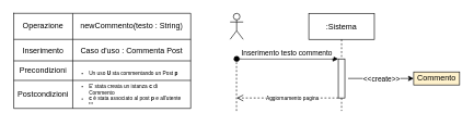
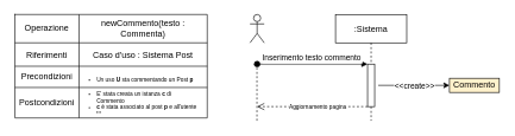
  <mxCell id="0" />
  <mxCell id="1" parent="0" />
  <mxCell id="2" value=":Sistema" style="shape=umlLifeline;perimeter=lifelinePerimeter;container=1;collapsible=0;recursiveResize=0;rounded=0;shadow=0;strokeWidth=1;" parent="1" vertex="1"><mxGeometry x="470" y="20" width="100" height="150" as="geometry" /></mxCell>
  <mxCell id="3" value="" style="points=[];perimeter=orthogonalPerimeter;rounded=0;shadow=0;strokeWidth=1;" parent="2" vertex="1"><mxGeometry x="45" y="70" width="10" height="60" as="geometry" /></mxCell>
  <mxCell id="4" value="Inserimento testo commento" style="verticalAlign=bottom;startArrow=oval;endArrow=block;startSize=8;shadow=0;strokeWidth=1;" parent="2" target="3" edge="1"><mxGeometry x="-0.002" relative="1" as="geometry"><mxPoint x="-110" y="70" as="sourcePoint" /><mxPoint as="offset" /></mxGeometry></mxCell>
  <mxCell id="5" value="" style="verticalAlign=bottom;endArrow=open;dashed=1;endSize=8;shadow=0;strokeWidth=1;" parent="1" source="3" edge="1"><mxGeometry x="1" y="60" relative="1" as="geometry"><mxPoint x="360" y="150" as="targetPoint" /><mxPoint x="460" y="190" as="sourcePoint" /><mxPoint x="-60" y="-60" as="offset" /></mxGeometry></mxCell>
  <mxCell id="6" value="Aggiornamento pagina" style="edgeLabel;html=1;align=center;verticalAlign=middle;resizable=0;points=[];fontSize=8;" vertex="1" connectable="0" parent="5"><mxGeometry x="-0.084" y="-1" relative="1" as="geometry"><mxPoint as="offset" /></mxGeometry></mxCell>
  <mxCell id="7" value="" style="shape=umlActor;verticalLabelPosition=bottom;verticalAlign=top;html=1;outlineConnect=0;" vertex="1" parent="1"><mxGeometry y="20" width="20" height="40" as="geometry" x="350" /></mxCell>
  <mxCell id="8" value="" style="endArrow=none;dashed=1;html=1;rounded=0;" edge="1" parent="1"><mxGeometry width="50" height="50" relative="1" as="geometry"><mxPoint x="359.76" y="170" as="sourcePoint" /><mxPoint x="359.76" y="90" as="targetPoint" /></mxGeometry></mxCell>
  <mxCell id="9" value="" style="endArrow=classic;html=1;rounded=0;" edge="1" parent="1"><mxGeometry relative="1" as="geometry"><mxPoint x="530" y="120" as="sourcePoint" /><mxPoint x="630" y="120" as="targetPoint" /></mxGeometry></mxCell>
  <mxCell id="10" value="&amp;lt;&amp;lt;create&amp;gt;&amp;gt;" style="edgeLabel;resizable=0;html=1;align=center;verticalAlign=middle;" connectable="0" vertex="1" parent="9"><mxGeometry relative="1" as="geometry" /></mxCell>
  <mxCell id="11" value="Commento" style="rounded=0;whiteSpace=wrap;html=1;fillColor=#fff2cc;" vertex="1" parent="1"><mxGeometry x="630" y="110" width="70" height="20" as="geometry" /></mxCell>
  <mxCell id="12" value="" style="shape=table;startSize=0;container=1;collapsible=0;childLayout=tableLayout;" vertex="1" parent="1"><mxGeometry x="20" y="20" width="270" height="146" as="geometry" /></mxCell>
  <mxCell id="13" value="" style="shape=tableRow;horizontal=0;startSize=0;swimlaneHead=0;swimlaneBody=0;strokeColor=inherit;top=0;left=0;bottom=0;right=0;collapsible=0;dropTarget=0;fillColor=none;points=[[0,0.5],[1,0.5]];portConstraint=eastwest;" vertex="1" parent="12"><mxGeometry width="270" height="40" as="geometry" /></mxCell>
  <mxCell id="14" value="Operazione" style="shape=partialRectangle;html=1;whiteSpace=wrap;connectable=0;strokeColor=inherit;overflow=hidden;fillColor=none;top=0;left=0;bottom=0;right=0;pointerEvents=1;" vertex="1" parent="13"><mxGeometry width="90" height="40" as="geometry"><mxRectangle width="90" height="40" as="alternateBounds" /></mxGeometry></mxCell>
- <mxCell id="15" value="newCommento(testo : String)" style="shape=partialRectangle;html=1;whiteSpace=wrap;connectable=0;strokeColor=inherit;overflow=hidden;fillColor=none;top=0;left=0;bottom=0;right=0;pointerEvents=1;" vertex="1" parent="13"><mxGeometry x="90" width="180" height="40" as="geometry"><mxRectangle width="180" height="40" as="alternateBounds" /></mxGeometry></mxCell>
+ <mxCell id="15" value="newCommento(testo : Commenta)" style="shape=partialRectangle;html=1;whiteSpace=wrap;connectable=0;strokeColor=inherit;overflow=hidden;fillColor=none;top=0;left=0;bottom=0;right=0;pointerEvents=1;" vertex="1" parent="13"><mxGeometry x="90" width="180" height="40" as="geometry"><mxRectangle width="180" height="40" as="alternateBounds" /></mxGeometry></mxCell>
  <mxCell id="16" value="" style="shape=tableRow;horizontal=0;startSize=0;swimlaneHead=0;swimlaneBody=0;strokeColor=inherit;top=0;left=0;bottom=0;right=0;collapsible=0;dropTarget=0;fillColor=none;points=[[0,0.5],[1,0.5]];portConstraint=eastwest;" vertex="1" parent="12"><mxGeometry y="40" width="270" height="33" as="geometry" /></mxCell>
- <mxCell id="17" value="Inserimento" style="shape=partialRectangle;html=1;whiteSpace=wrap;connectable=0;strokeColor=inherit;overflow=hidden;fillColor=none;top=0;left=0;bottom=0;right=0;pointerEvents=1;" vertex="1" parent="16"><mxGeometry width="90" height="33" as="geometry"><mxRectangle width="90" height="33" as="alternateBounds" /></mxGeometry></mxCell>
- <mxCell id="18" value="Caso d'uso : Commenta Post" style="shape=partialRectangle;html=1;whiteSpace=wrap;connectable=0;strokeColor=inherit;overflow=hidden;fillColor=none;top=0;left=0;bottom=0;right=0;pointerEvents=1;" vertex="1" parent="16"><mxGeometry x="90" width="180" height="33" as="geometry"><mxRectangle width="180" height="33" as="alternateBounds" /></mxGeometry></mxCell>
+ <mxCell id="17" value="Riferimenti" style="shape=partialRectangle;html=1;whiteSpace=wrap;connectable=0;strokeColor=inherit;overflow=hidden;fillColor=none;top=0;left=0;bottom=0;right=0;pointerEvents=1;" vertex="1" parent="16"><mxGeometry width="90" height="33" as="geometry"><mxRectangle width="90" height="33" as="alternateBounds" /></mxGeometry></mxCell>
+ <mxCell id="18" value="Caso d'uso : Sistema Post" style="shape=partialRectangle;html=1;whiteSpace=wrap;connectable=0;strokeColor=inherit;overflow=hidden;fillColor=none;top=0;left=0;bottom=0;right=0;pointerEvents=1;" vertex="1" parent="16"><mxGeometry x="90" width="180" height="33" as="geometry"><mxRectangle width="180" height="33" as="alternateBounds" /></mxGeometry></mxCell>
  <mxCell id="19" value="" style="shape=tableRow;horizontal=0;startSize=0;swimlaneHead=0;swimlaneBody=0;strokeColor=inherit;top=0;left=0;bottom=0;right=0;collapsible=0;dropTarget=0;fillColor=none;points=[[0,0.5],[1,0.5]];portConstraint=eastwest;" vertex="1" parent="12"><mxGeometry y="73" width="270" height="30" as="geometry" /></mxCell>
  <mxCell id="20" value="Precondizioni" style="shape=partialRectangle;html=1;whiteSpace=wrap;connectable=0;strokeColor=inherit;overflow=hidden;fillColor=none;top=0;left=0;bottom=0;right=0;pointerEvents=1;" vertex="1" parent="19"><mxGeometry width="90" height="30" as="geometry"><mxRectangle width="90" height="30" as="alternateBounds" /></mxGeometry></mxCell>
  <mxCell id="21" value="" style="shape=partialRectangle;html=1;whiteSpace=wrap;connectable=0;strokeColor=inherit;overflow=hidden;fillColor=none;top=0;left=0;bottom=0;right=0;pointerEvents=1;" vertex="1" parent="19"><mxGeometry x="90" width="180" height="30" as="geometry"><mxRectangle width="180" height="30" as="alternateBounds" /></mxGeometry></mxCell>
  <mxCell id="22" value="" style="shape=tableRow;horizontal=0;startSize=0;swimlaneHead=0;swimlaneBody=0;strokeColor=inherit;top=0;left=0;bottom=0;right=0;collapsible=0;dropTarget=0;fillColor=none;points=[[0,0.5],[1,0.5]];portConstraint=eastwest;" vertex="1" parent="12"><mxGeometry y="103" width="270" height="43" as="geometry" /></mxCell>
  <mxCell id="23" value="Postcondizioni" style="shape=partialRectangle;html=1;whiteSpace=wrap;connectable=0;strokeColor=inherit;overflow=hidden;fillColor=none;top=0;left=0;bottom=0;right=0;pointerEvents=1;" vertex="1" parent="22"><mxGeometry width="90" height="43" as="geometry"><mxRectangle width="90" height="43" as="alternateBounds" /></mxGeometry></mxCell>
  <mxCell id="24" value="" style="shape=partialRectangle;html=1;whiteSpace=wrap;connectable=0;strokeColor=inherit;overflow=hidden;fillColor=none;top=0;left=0;bottom=0;right=0;pointerEvents=1;" vertex="1" parent="22"><mxGeometry x="90" width="180" height="43" as="geometry"><mxRectangle width="180" height="43" as="alternateBounds" /></mxGeometry></mxCell>
  <mxCell id="25" value="&lt;ul&gt;&lt;li&gt;Un uso &lt;b&gt;U&lt;/b&gt; sta commentando un Post &lt;b&gt;p&lt;/b&gt;&lt;br&gt;&lt;/li&gt;&lt;/ul&gt;" style="text;html=1;strokeColor=none;fillColor=none;spacing=5;spacingTop=-20;whiteSpace=wrap;overflow=hidden;rounded=0;fontSize=8;" vertex="1" parent="1"><mxGeometry x="90" y="110" width="190" height="20" as="geometry" /></mxCell>
  <mxCell id="26" value="&lt;ul&gt;&lt;li&gt;E' stata creata un istanza &lt;b&gt;c&lt;/b&gt; di Commento&lt;/li&gt;&lt;li&gt;&lt;b&gt;c&lt;/b&gt; è stata associato al post &lt;b&gt;p&lt;/b&gt; e all'utente &lt;b&gt;U&lt;/b&gt;&lt;/li&gt;&lt;li&gt;&lt;b&gt;c.testo&lt;/b&gt; è diventanto &lt;b&gt;testo&lt;/b&gt;&lt;br&gt;&lt;/li&gt;&lt;/ul&gt;" style="text;html=1;strokeColor=none;fillColor=none;spacing=5;spacingTop=-20;whiteSpace=wrap;overflow=hidden;rounded=0;fontSize=8;" vertex="1" parent="1"><mxGeometry x="90" y="130" width="190" height="30" as="geometry" /></mxCell>
